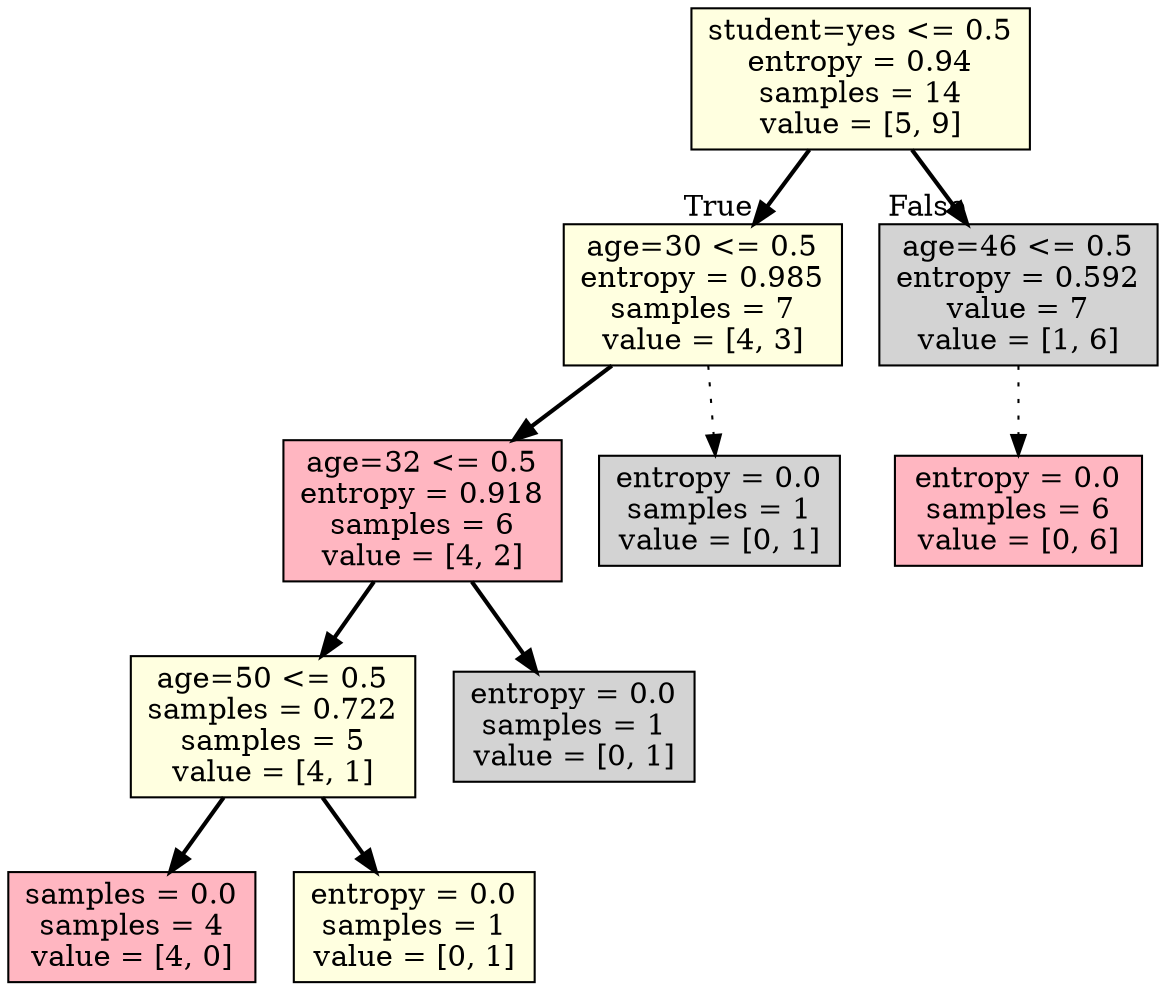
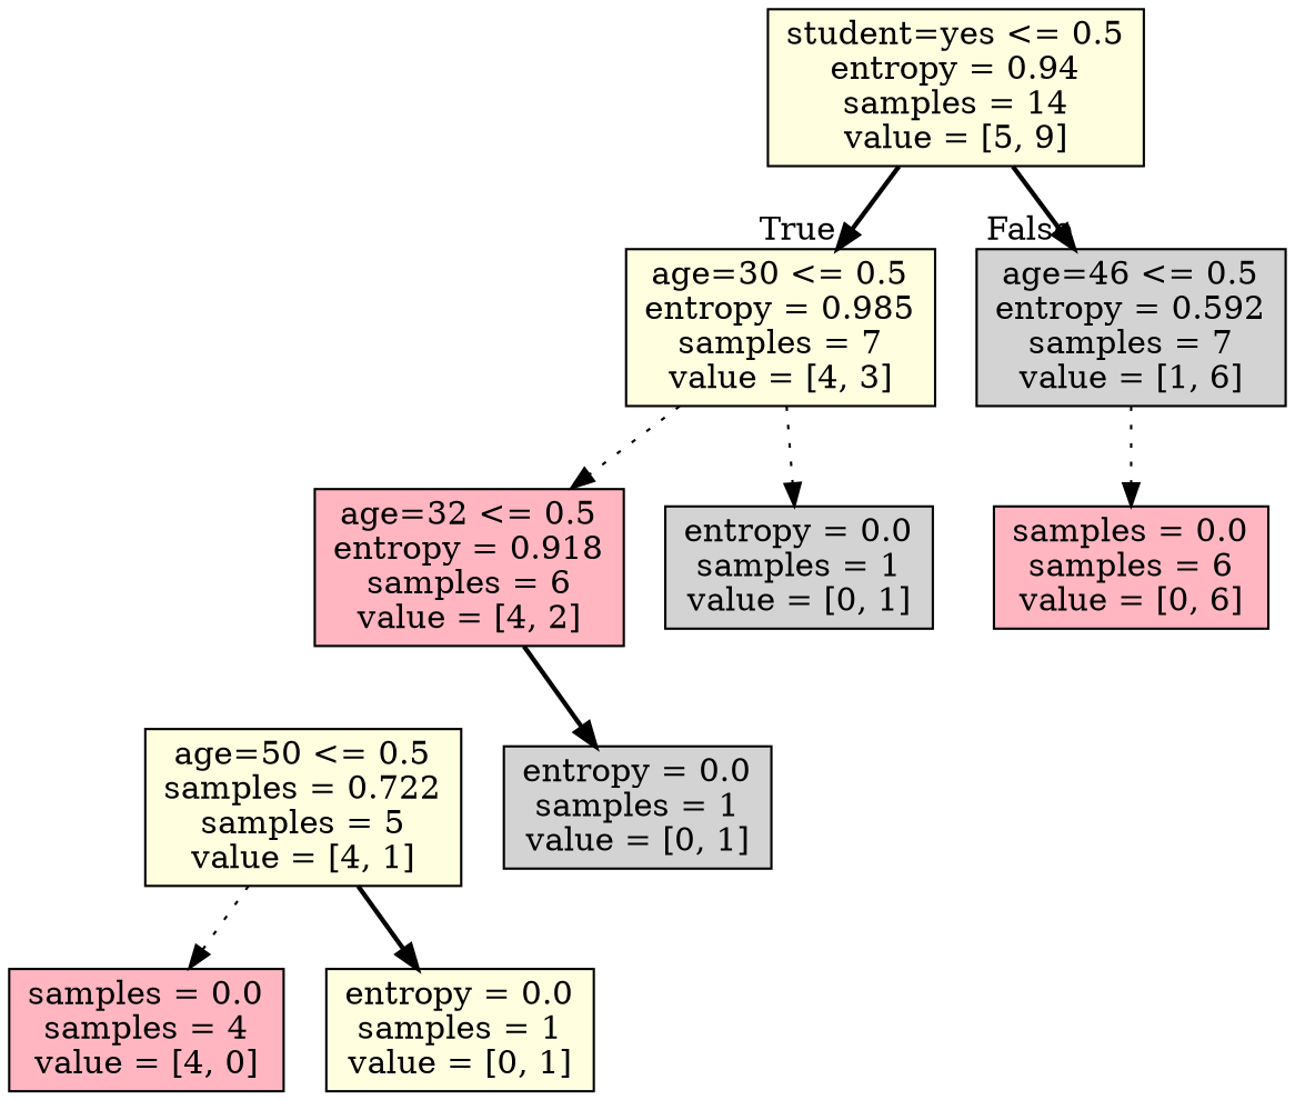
  digraph {
    node [fillcolor=lightyellow shape=box style=filled]
    edge [style=bold]
    n1 [label="student=yes <= 0.5\nentropy = 0.94\nsamples = 14\nvalue = [5, 9]"]
    n2 [label="age=30 <= 0.5\nentropy = 0.985\nsamples = 7\nvalue = [4, 3]"]
-   n3 [fillcolor=lightgrey label="age=46 <= 0.5\nentropy = 0.592\nvalue = 7\nvalue = [1, 6]"]
+   n3 [fillcolor=lightgrey label="age=46 <= 0.5\nentropy = 0.592\nsamples = 7\nvalue = [1, 6]"]
    n4 [fillcolor=lightpink label="age=32 <= 0.5\nentropy = 0.918\nsamples = 6\nvalue = [4, 2]"]
    n5 [fillcolor=lightgrey label="entropy = 0.0\nsamples = 1\nvalue = [0, 1]"]
-   n6 [fillcolor=lightpink label="entropy = 0.0\nsamples = 6\nvalue = [0, 6]"]
+   n6 [fillcolor=lightpink label="samples = 0.0\nsamples = 6\nvalue = [0, 6]"]
    n7 [label="age=50 <= 0.5\nsamples = 0.722\nsamples = 5\nvalue = [4, 1]"]
    n8 [fillcolor=lightgrey label="entropy = 0.0\nsamples = 1\nvalue = [0, 1]"]
    n9 [fillcolor=lightpink label="samples = 0.0\nsamples = 4\nvalue = [4, 0]"]
    n10 [label="entropy = 0.0\nsamples = 1\nvalue = [0, 1]"]
    n1 -> n2 [headlabel=True labelangle=45 labeldistance=2.5]
    n1 -> n3 [headlabel=False labelangle=-45 labeldistance=2.5]
-   n2 -> n4
+   n2 -> n4 [style=dotted]
    n2 -> n5 [style=dotted]
    n3 -> n6 [style=dotted]
-   n4 -> n7
    n4 -> n8
-   n7 -> n9
+   n7 -> n9 [style=dotted]
    n7 -> n10
  }
